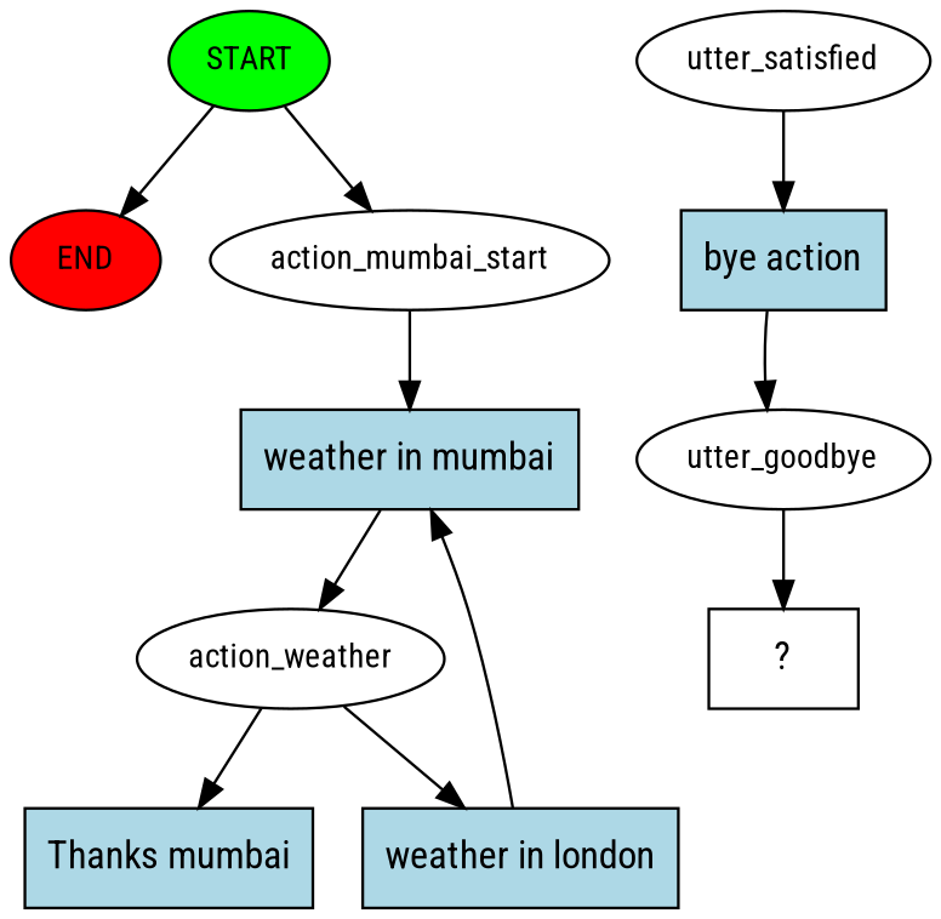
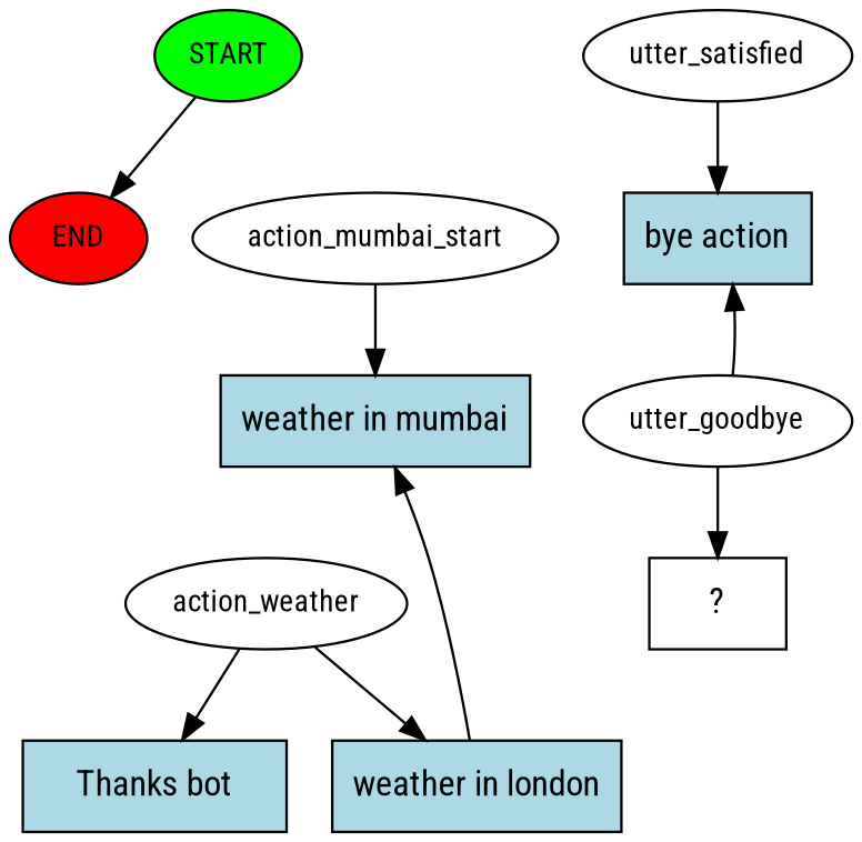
  digraph {
    fontname="Roboto Condensed"
    node [fontname="Roboto Condensed" fontsize=12 style=filled]
    edge [fontname="Roboto Condensed"]
    n1 [fillcolor=green label=START]
    n2 [fillcolor=red label=END]
    n3 [label=action_mumbai_start style=""]
    n4 [fillcolor=lightblue label="weather in mumbai" shape=rect fontsize=""]
    n5 [label=action_weather style=""]
-   n6 [fillcolor=lightblue label="Thanks mumbai" shape=rect fontsize=""]
+   n6 [fillcolor=lightblue label="Thanks bot" shape=rect fontsize=""]
    n7 [fillcolor=lightblue label="weather in london" shape=rect fontsize=""]
    n8 [label=utter_satisfied style=""]
    n9 [fillcolor=lightblue label="bye action" shape=rect fontsize=""]
    n10 [label=utter_goodbye style=""]
    n11 [label="  ?  " shape=rect fontsize="" style=""]
    n1 -> n2
-   n1 -> n3
    n3 -> n4
-   n4 -> n5
    n5 -> n6
    n5 -> n7
    n7 -> n4
    n8 -> n9
-   n9 -> n10
+   n10 -> n9
    n10 -> n11
  }
